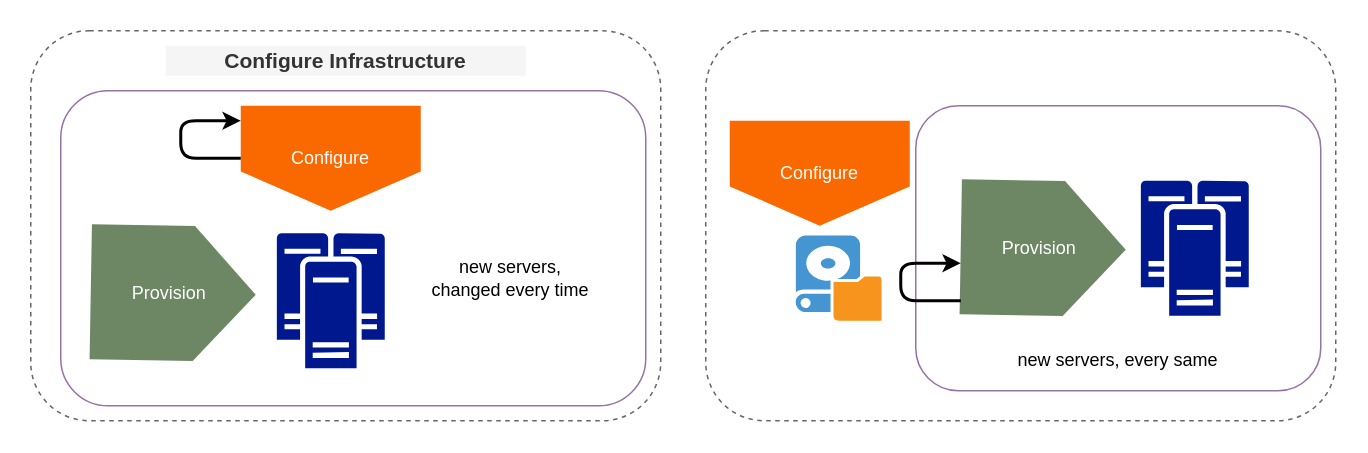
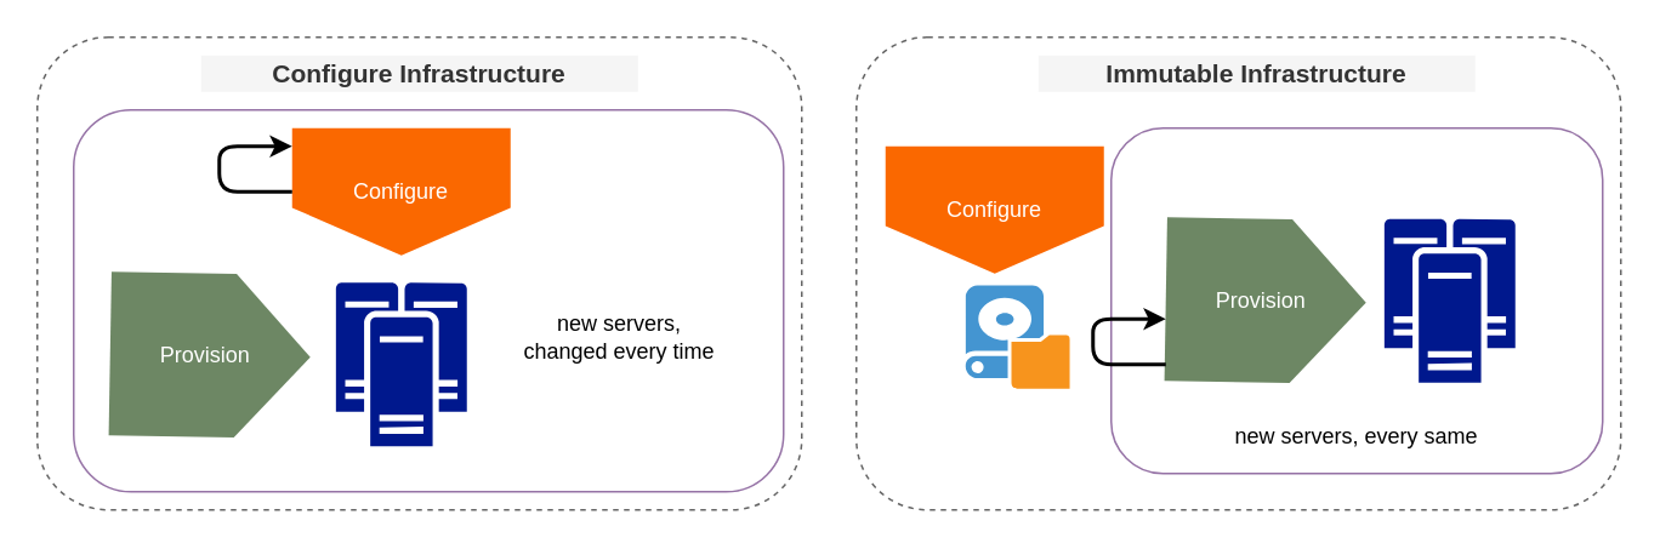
  <mxCell id="0" />
  <mxCell id="1" parent="0" />
  <mxCell id="2" value="" style="rounded=1;whiteSpace=wrap;html=1;fillColor=none;dashed=1;strokeColor=#666666;fontColor=#333333;" vertex="1" parent="1"><mxGeometry x="20" y="20" width="420" height="260" as="geometry" /></mxCell>
  <mxCell id="3" value="" style="rounded=1;whiteSpace=wrap;html=1;fillColor=none;dashed=1;strokeColor=#666666;fontColor=#333333;" vertex="1" parent="1"><mxGeometry x="470" y="20" width="420" height="260" as="geometry" /></mxCell>
  <mxCell id="4" value="" style="rounded=1;whiteSpace=wrap;html=1;fillColor=none;strokeColor=#9673a6;" vertex="1" parent="1"><mxGeometry x="40" y="60" width="390" height="210" as="geometry" /></mxCell>
  <mxCell id="5" value="&lt;font style=&quot;font-size: 14px&quot;&gt;Configure Infrastructure&lt;/font&gt;" style="text;html=1;strokeColor=none;fillColor=#f5f5f5;align=center;verticalAlign=middle;whiteSpace=wrap;rounded=0;fontColor=#333333;fontStyle=1" vertex="1" parent="1"><mxGeometry x="110" y="30" width="240" height="20" as="geometry" /></mxCell>
  <mxCell id="6" value="" style="rounded=1;whiteSpace=wrap;html=1;fillColor=none;strokeColor=#9673a6;" vertex="1" parent="1"><mxGeometry x="610" y="70" width="270" height="190" as="geometry" /></mxCell>
  <mxCell id="7" value="" style="aspect=fixed;pointerEvents=1;shadow=0;dashed=0;html=1;strokeColor=none;labelPosition=center;verticalLabelPosition=bottom;verticalAlign=top;align=center;fillColor=#00188D;shape=mxgraph.mscae.enterprise.cluster_server" vertex="1" parent="1"><mxGeometry x="760" y="120" width="72" height="90" as="geometry" /></mxCell>
+ <mxCell id="8" value="&lt;font style=&quot;font-size: 14px&quot;&gt;Immutable Infrastructure&lt;/font&gt;" style="text;html=1;strokeColor=none;fillColor=#f5f5f5;align=center;verticalAlign=middle;whiteSpace=wrap;rounded=0;fontColor=#333333;fontStyle=1" vertex="1" parent="1"><mxGeometry x="570" y="30" width="240" height="20" as="geometry" /></mxCell>
  <mxCell id="9" value="Configure" style="shape=offPageConnector;whiteSpace=wrap;html=1;dashed=1;fillColor=#fa6800;strokeColor=none;fontColor=#ffffff;" vertex="1" parent="1"><mxGeometry x="160" y="70" width="120" height="70" as="geometry" /></mxCell>
  <mxCell id="10" value="" style="aspect=fixed;pointerEvents=1;shadow=0;dashed=0;html=1;strokeColor=none;labelPosition=center;verticalLabelPosition=bottom;verticalAlign=top;align=center;fillColor=#00188D;shape=mxgraph.mscae.enterprise.cluster_server" vertex="1" parent="1"><mxGeometry x="184" y="155" width="72" height="90" as="geometry" /></mxCell>
  <mxCell id="11" value="new servers, every same" style="text;html=1;align=center;verticalAlign=middle;whiteSpace=wrap;rounded=0;fontStyle=0" vertex="1" parent="1"><mxGeometry x="625" y="230" width="240" height="20" as="geometry" /></mxCell>
  <mxCell id="12" value="" style="group" vertex="1" connectable="0" parent="1"><mxGeometry x="60" y="140" width="105" height="110" as="geometry" /></mxCell>
  <mxCell id="13" value="" style="shape=offPageConnector;whiteSpace=wrap;html=1;dashed=1;fillColor=#6d8764;strokeColor=none;fontColor=#ffffff;rotation=-89;textDirection=ltr;" vertex="1" parent="12"><mxGeometry x="10" width="90" height="110" as="geometry" /></mxCell>
  <mxCell id="14" value="Provision" style="text;html=1;align=center;verticalAlign=middle;whiteSpace=wrap;rounded=0;fontStyle=0;fontColor=#FFFFFF;" vertex="1" parent="12"><mxGeometry y="45" width="105" height="20" as="geometry" /></mxCell>
  <mxCell id="15" value="&lt;div&gt;new servers,&lt;/div&gt;&lt;div&gt;changed every time&lt;br&gt;&lt;/div&gt;" style="text;html=1;align=center;verticalAlign=middle;whiteSpace=wrap;rounded=0;fontStyle=0" vertex="1" parent="1"><mxGeometry x="220" y="175" width="240" height="20" as="geometry" /></mxCell>
  <mxCell id="16" value="" style="group" vertex="1" connectable="0" parent="1"><mxGeometry x="640" y="110" width="105" height="110" as="geometry" /></mxCell>
  <mxCell id="17" value="" style="shape=offPageConnector;whiteSpace=wrap;html=1;dashed=1;fillColor=#6d8764;strokeColor=none;fontColor=#ffffff;rotation=-89;textDirection=ltr;" vertex="1" parent="16"><mxGeometry x="10" width="90" height="110" as="geometry" /></mxCell>
  <mxCell id="18" value="Provision" style="text;html=1;align=center;verticalAlign=middle;whiteSpace=wrap;rounded=0;fontStyle=0;fontColor=#FFFFFF;" vertex="1" parent="16"><mxGeometry y="45" width="105" height="20" as="geometry" /></mxCell>
  <mxCell id="19" value="Configure" style="shape=offPageConnector;whiteSpace=wrap;html=1;dashed=1;fillColor=#fa6800;strokeColor=none;fontColor=#ffffff;" vertex="1" parent="1"><mxGeometry x="486" y="80" width="120" height="70" as="geometry" /></mxCell>
  <mxCell id="20" value="" style="shadow=0;dashed=0;html=1;strokeColor=none;fillColor=#4495D1;labelPosition=center;verticalLabelPosition=bottom;verticalAlign=top;align=center;outlineConnect=0;shape=mxgraph.veeam.local_disk;fontColor=#FFFFFF;" vertex="1" parent="1"><mxGeometry x="530" y="156.5" width="57.2" height="56.8" as="geometry" /></mxCell>
  <mxCell id="21" value="" style="edgeStyle=elbowEdgeStyle;elbow=horizontal;endArrow=classic;html=1;fontColor=#FFFFFF;strokeWidth=2;exitX=0;exitY=0.5;exitDx=0;exitDy=0;" edge="1" parent="1" source="9"><mxGeometry width="50" height="50" relative="1" as="geometry"><mxPoint x="150" y="110" as="sourcePoint" /><mxPoint x="160" y="80" as="targetPoint" /><Array as="points"><mxPoint x="120" y="100" /></Array></mxGeometry></mxCell>
  <mxCell id="22" value="" style="edgeStyle=elbowEdgeStyle;elbow=horizontal;endArrow=classic;html=1;fontColor=#FFFFFF;strokeWidth=2;exitX=0;exitY=0.5;exitDx=0;exitDy=0;" edge="1" parent="1"><mxGeometry width="50" height="50" relative="1" as="geometry"><mxPoint x="640" y="200" as="sourcePoint" /><mxPoint x="640" y="175" as="targetPoint" /><Array as="points"><mxPoint x="600" y="195" /></Array></mxGeometry></mxCell>
